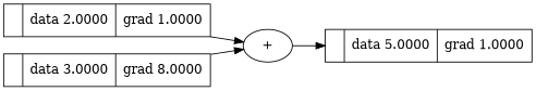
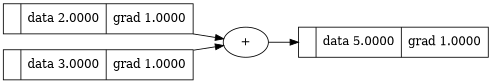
  digraph {
    rankdir=LR
    node [shape=record]
    n1 [label="{ | data 5.0000 | grad 1.0000 }"]
    n2 [label="+" shape=""]
    n3 [label="{ | data 2.0000 | grad 1.0000 }"]
-   n4 [label="{ | data 3.0000 | grad 8.0000 }"]
+   n4 [label="{ | data 3.0000 | grad 1.0000 }"]
    n2 -> n1
    n3 -> n2
    n4 -> n2
  }
